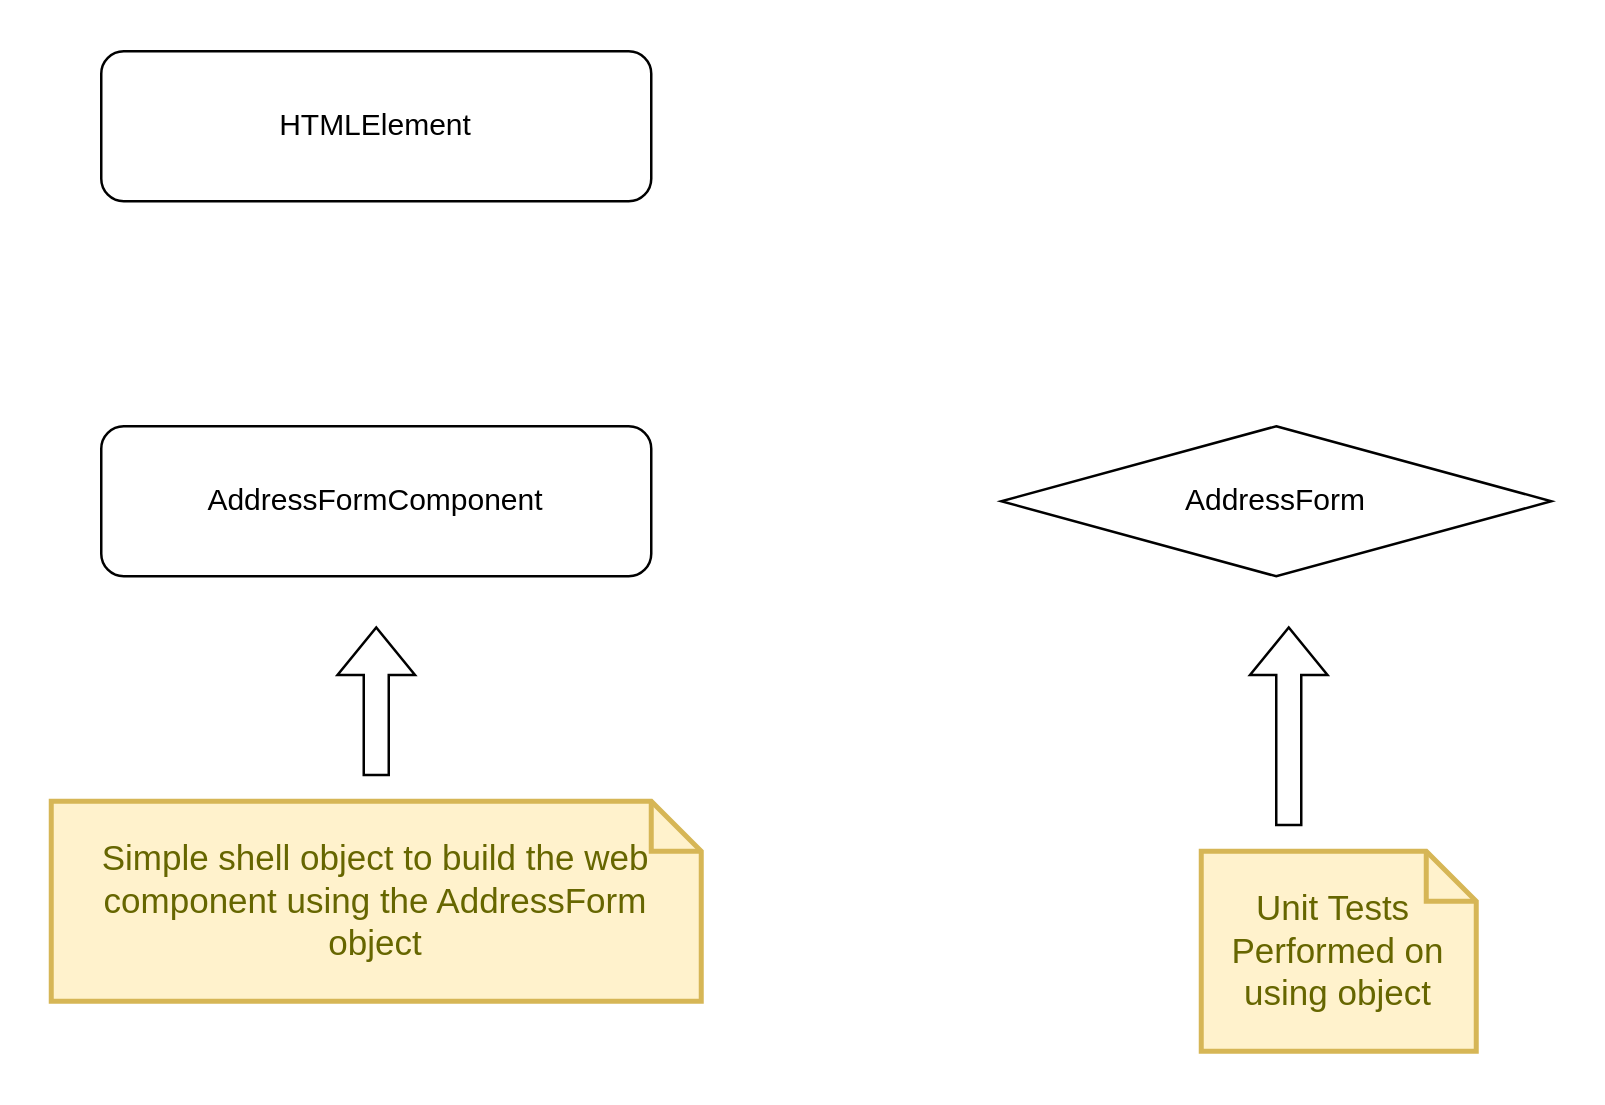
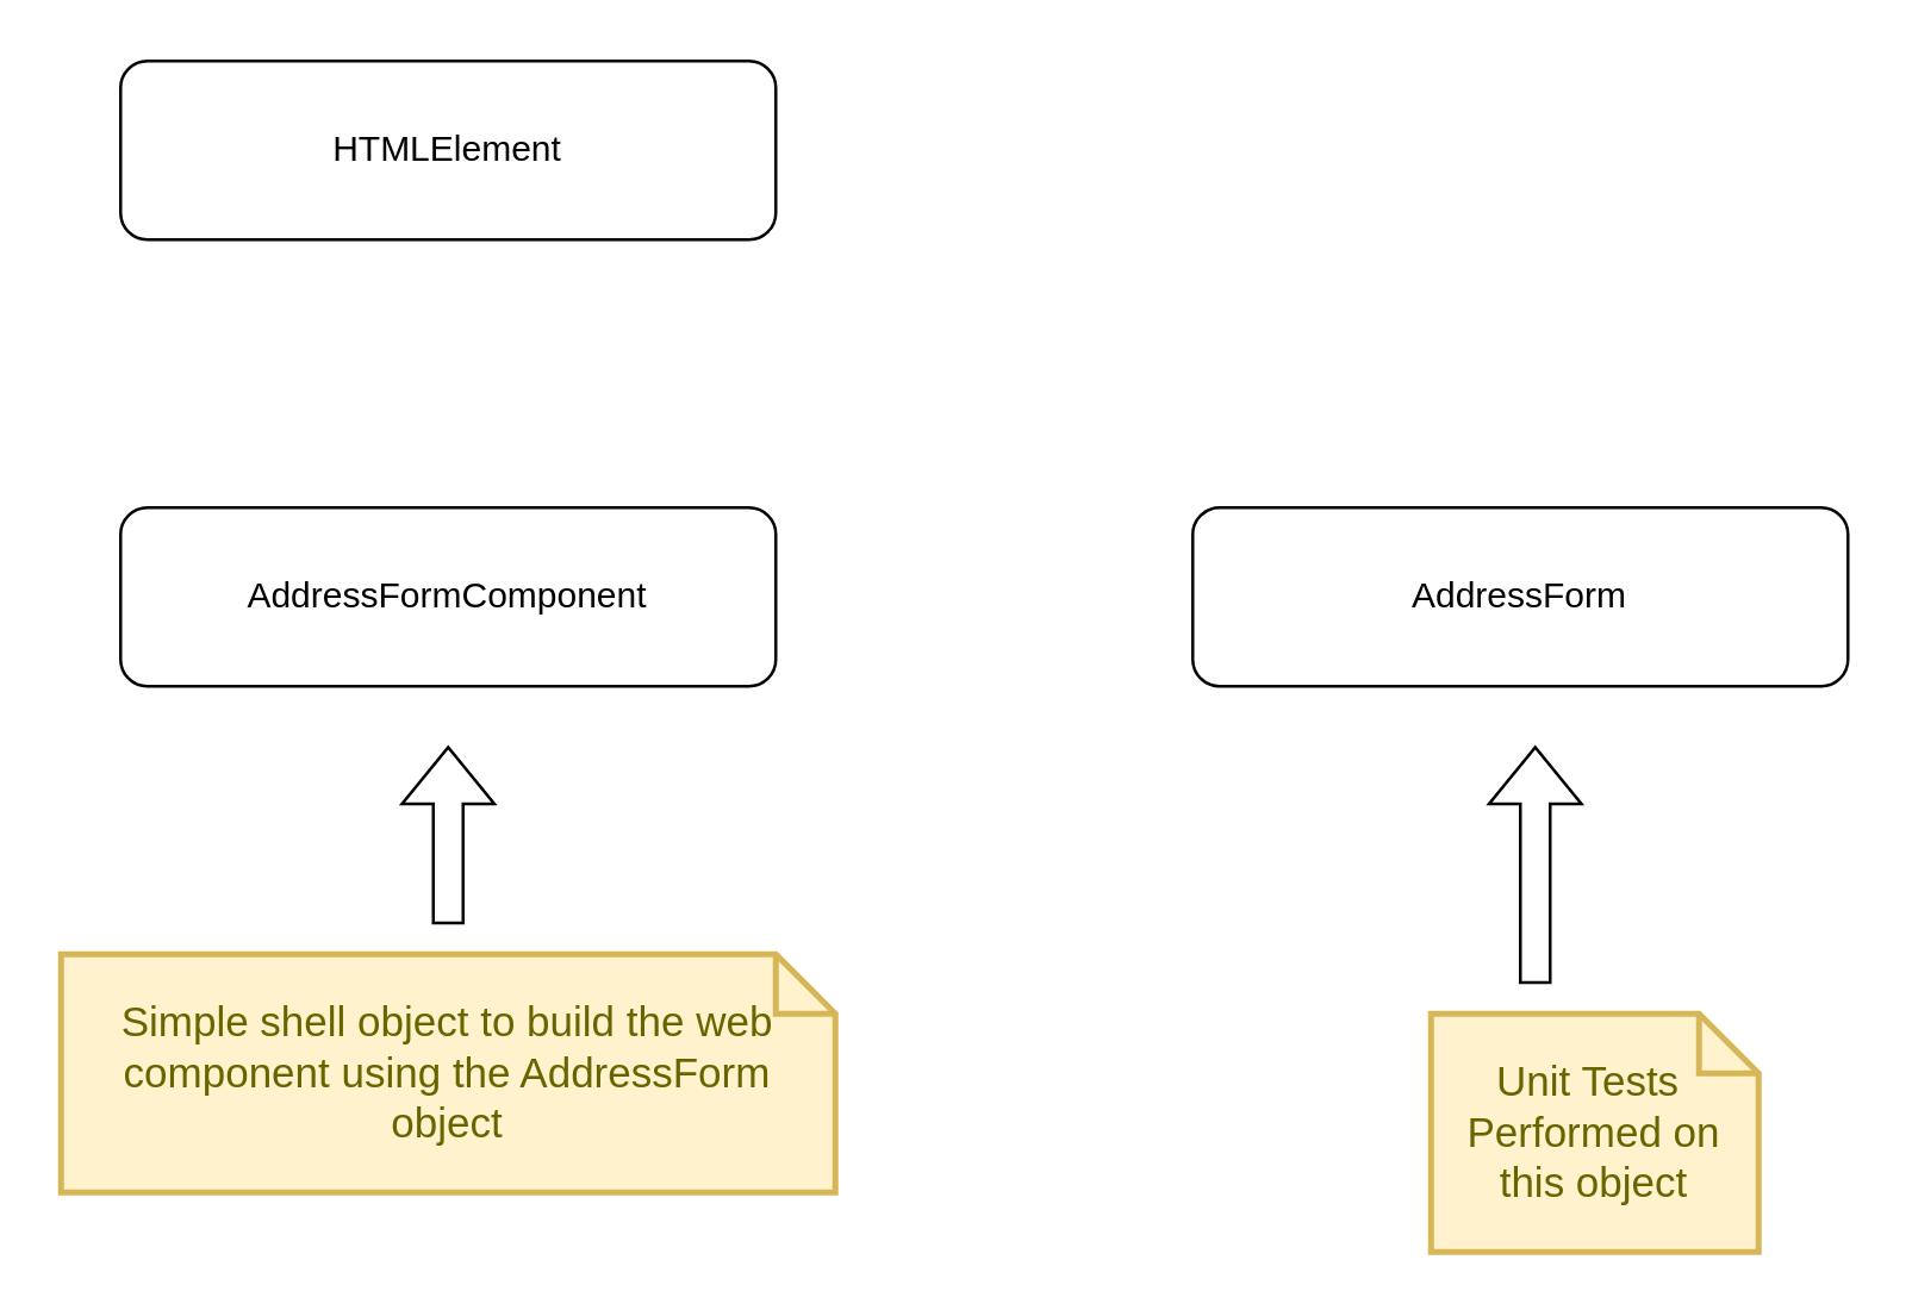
  <mxCell id="0" />
  <mxCell id="1" parent="0" />
  <mxCell id="2" value="AddressFormComponent" style="rounded=1;whiteSpace=wrap;html=1;" vertex="1" parent="1"><mxGeometry x="40" y="170" width="220" height="60" as="geometry" /></mxCell>
  <mxCell id="3" value="HTMLElement" style="rounded=1;whiteSpace=wrap;html=1;" vertex="1" parent="1"><mxGeometry x="40" y="20" width="220" height="60" as="geometry" /></mxCell>
- <mxCell id="4" value="AddressForm" style="rhombus;whiteSpace=wrap;html=1;perimeterSpacing=0;" vertex="1" parent="1"><mxGeometry x="400" y="170" width="220" height="60" as="geometry" /></mxCell>
- <mxCell id="5" value="Unit Tests&amp;nbsp;&lt;br&gt;Performed on using object" style="shape=note;strokeWidth=2;fontSize=14;size=20;whiteSpace=wrap;html=1;fillColor=#fff2cc;strokeColor=#d6b656;fontColor=#666600;perimeterSpacing=10;" vertex="1" parent="1"><mxGeometry x="480" y="340" width="110.0" height="80" as="geometry" /></mxCell>
+ <mxCell id="4" value="AddressForm" style="rounded=1;whiteSpace=wrap;html=1;perimeterSpacing=0;" vertex="1" parent="1"><mxGeometry x="400" y="170" width="220" height="60" as="geometry" /></mxCell>
+ <mxCell id="5" value="Unit Tests&amp;nbsp;&lt;br&gt;Performed on this object" style="shape=note;strokeWidth=2;fontSize=14;size=20;whiteSpace=wrap;html=1;fillColor=#fff2cc;strokeColor=#d6b656;fontColor=#666600;perimeterSpacing=10;" vertex="1" parent="1"><mxGeometry x="480" y="340" width="110.0" height="80" as="geometry" /></mxCell>
  <mxCell id="6" value="" style="shape=flexArrow;endArrow=classic;html=1;rounded=0;exitX=0;exitY=0;exitDx=45.0;exitDy=0;exitPerimeter=0;targetPerimeterSpacing=0;sourcePerimeterSpacing=0;" edge="1" parent="1" source="5"><mxGeometry width="50" height="50" relative="1" as="geometry"><mxPoint x="450" y="300" as="sourcePoint" /><mxPoint x="515" y="250" as="targetPoint" /></mxGeometry></mxCell>
  <mxCell id="7" value="Simple shell object to build the web component using the AddressForm object" style="shape=note;strokeWidth=2;fontSize=14;size=20;whiteSpace=wrap;html=1;fillColor=#fff2cc;strokeColor=#d6b656;fontColor=#666600;perimeterSpacing=10;" vertex="1" parent="1"><mxGeometry x="20" y="320" width="260" height="80" as="geometry" /></mxCell>
  <mxCell id="8" value="" style="shape=flexArrow;endArrow=classic;html=1;rounded=0;exitX=0.5;exitY=0;exitDx=0;exitDy=0;exitPerimeter=0;" edge="1" parent="1" source="7"><mxGeometry width="50" height="50" relative="1" as="geometry"><mxPoint x="0" y="310" as="sourcePoint" /><mxPoint x="150" y="250" as="targetPoint" /></mxGeometry></mxCell>
